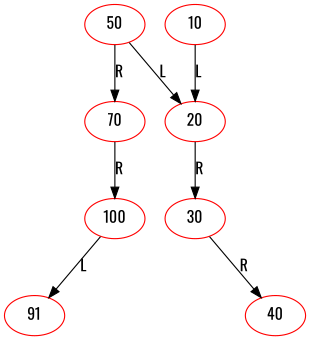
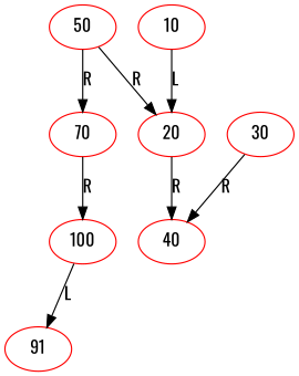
  digraph {
    fontname=Oswald
    node [color=red fontname=Oswald]
    edge [fontname=Oswald]
    50
    20
    70
    30
    100
    10
    HD0 [style=invis color=""]
    40
    n9 [label=91]
    HD1 [style=invis color=""]
-   50 -> 20 [label=L]
+   50 -> 20 [label=R]
    50 -> 70 [label=R]
-   20 -> 30 [label=R]
+   20 -> 40 [label=R]
    70 -> 100 [label=R]
    30 -> HD0 [label=L style=invis]
    30 -> 40 [label=R]
    100 -> n9 [label=L]
    100 -> HD1 [label=R style=invis]
    10 -> 20 [label=L]
  }
